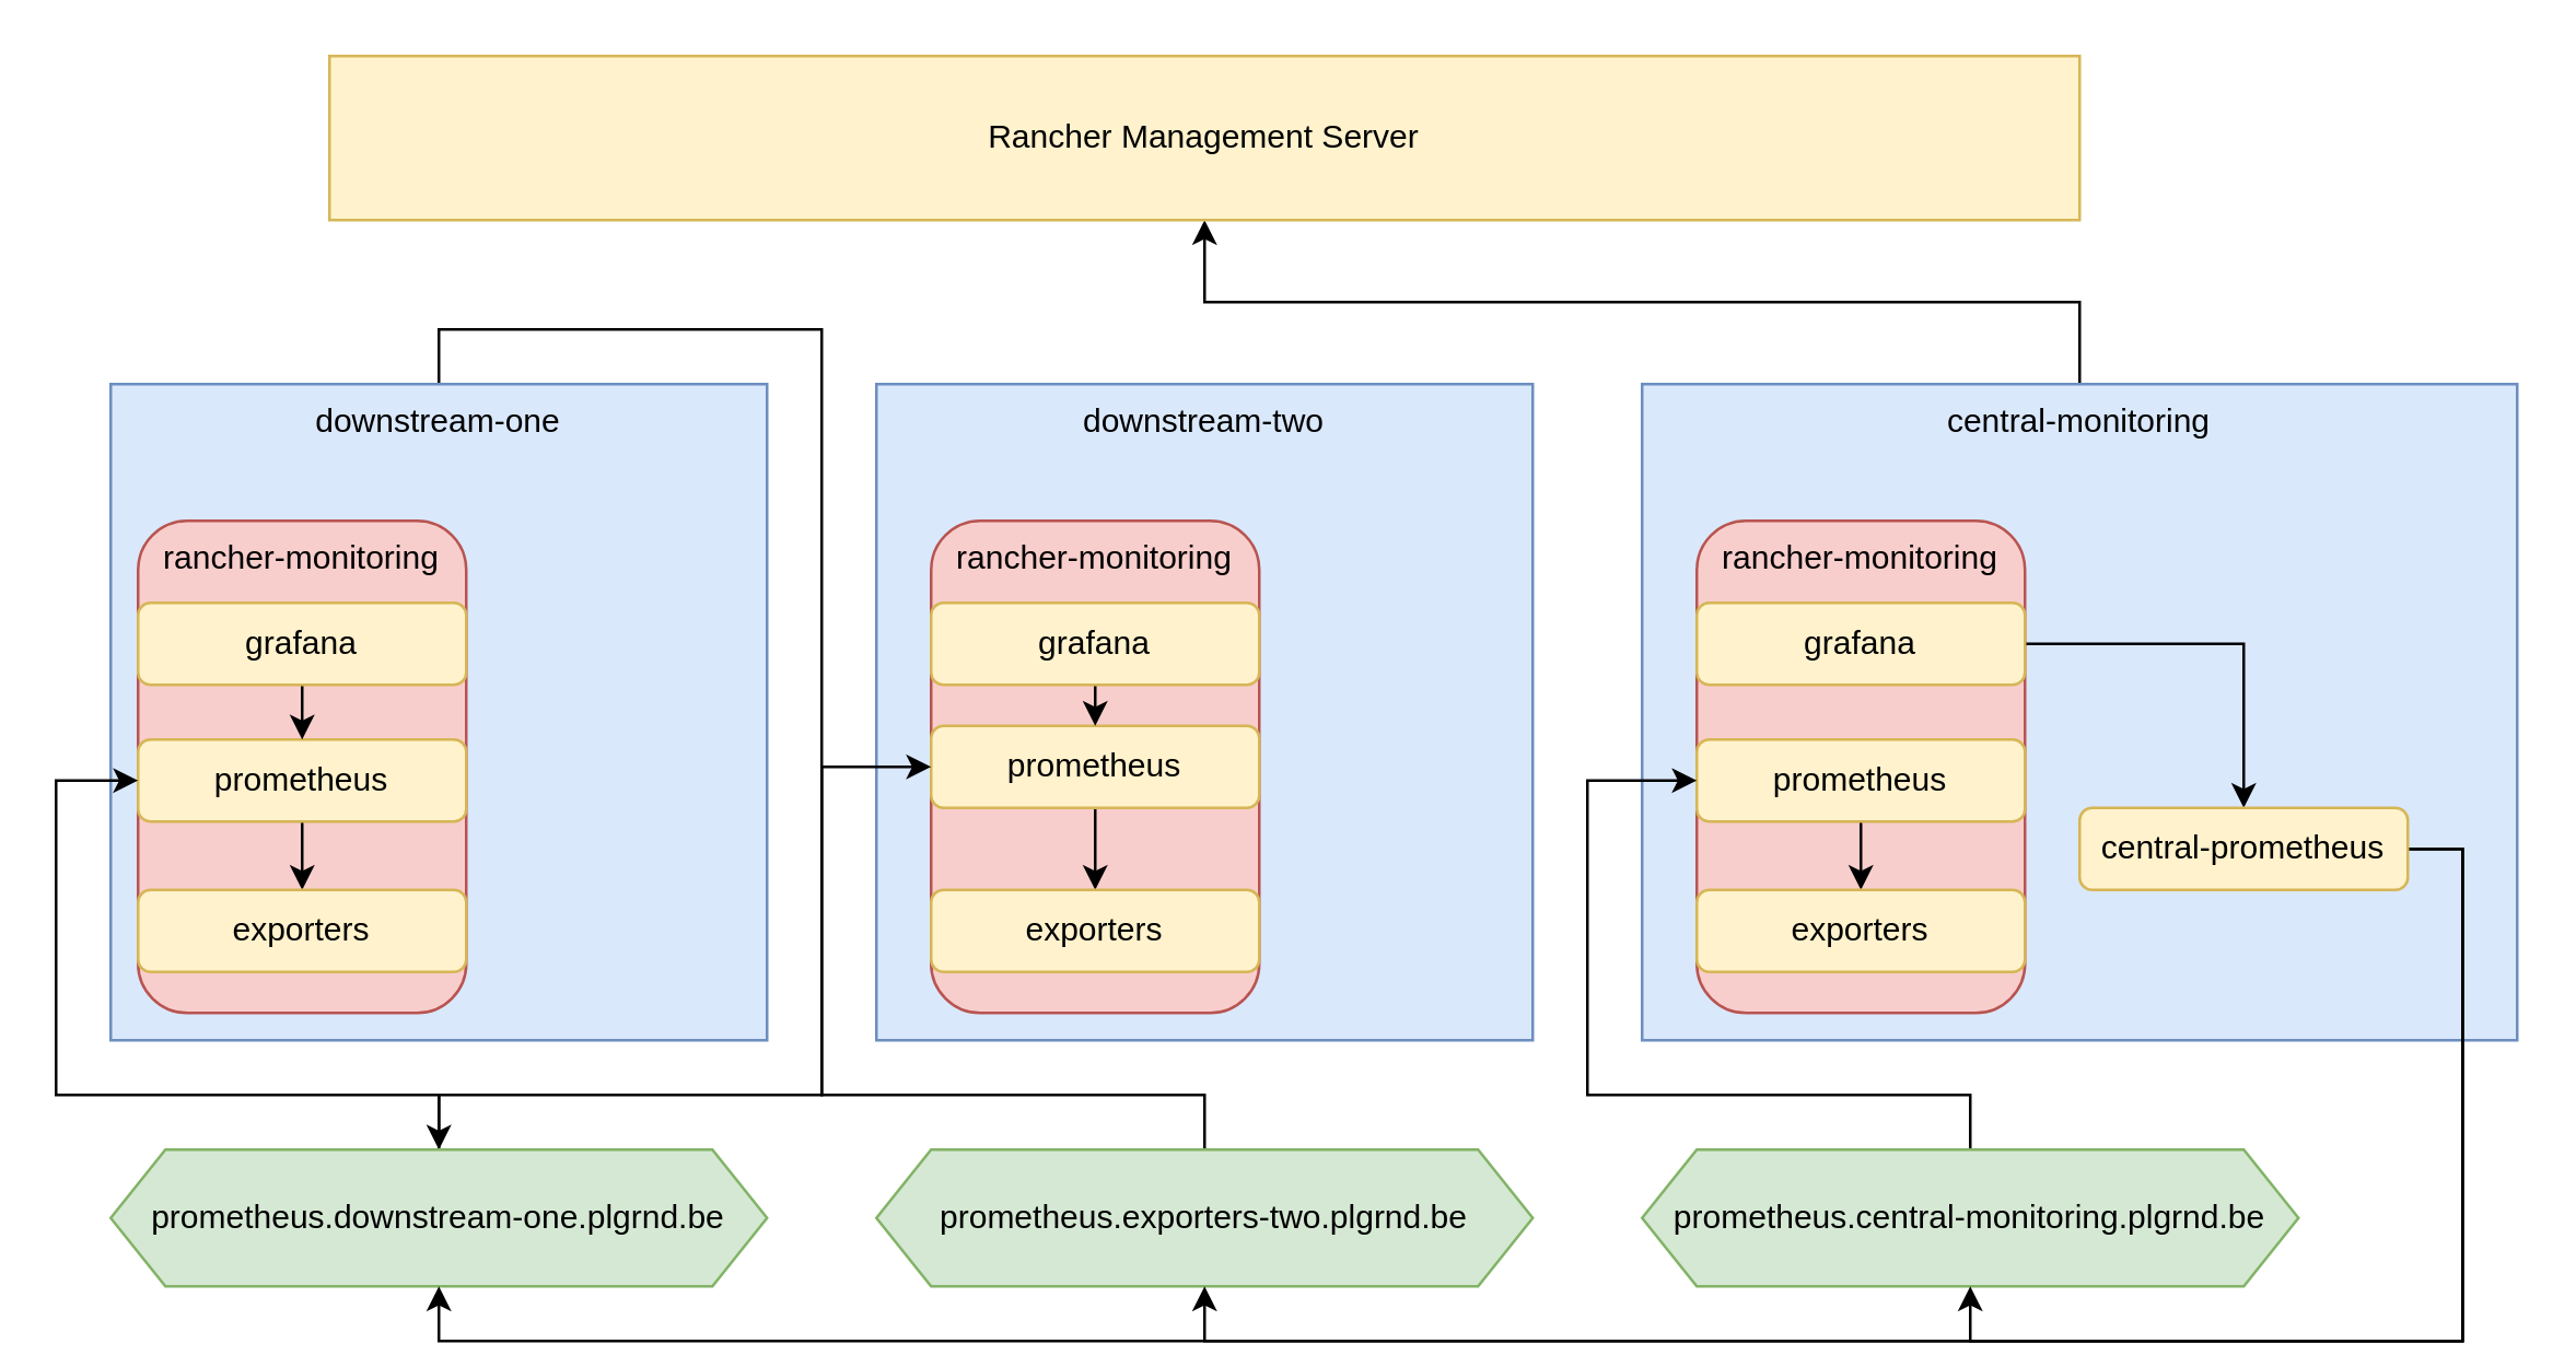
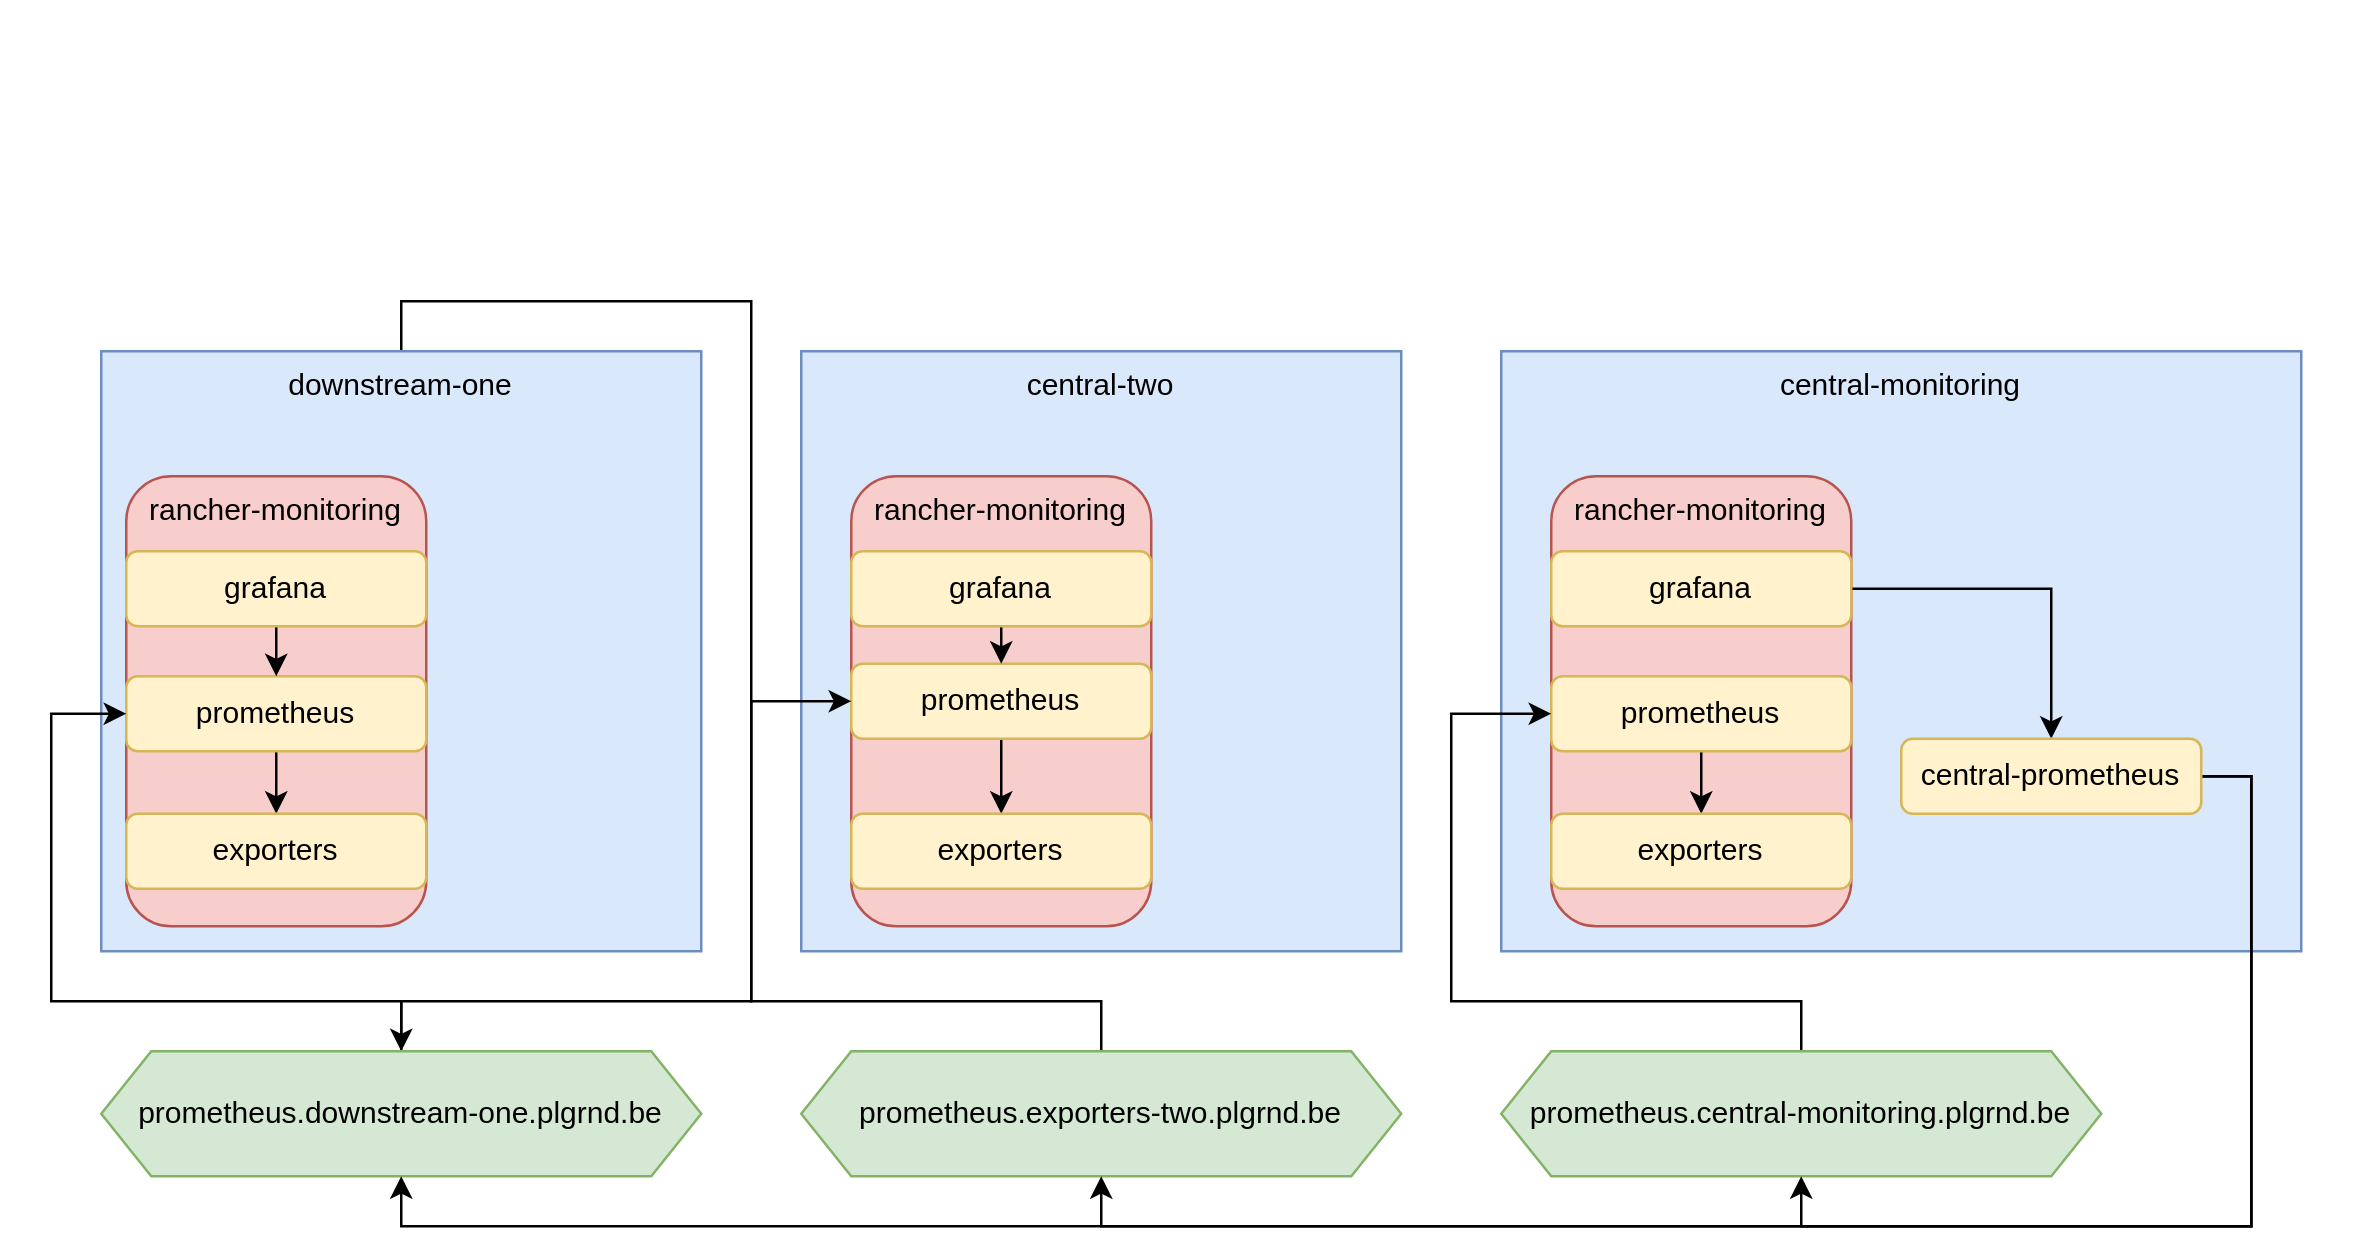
  <mxCell id="0" />
  <mxCell id="1" parent="0" />
  <mxCell id="2" style="edgeStyle=orthogonalEdgeStyle;rounded=0;orthogonalLoop=1;jettySize=auto;html=1;exitX=0.5;exitY=0;exitDx=0;exitDy=0;" edge="1" parent="1" source="3" target="23"><mxGeometry relative="1" as="geometry" /></mxCell>
  <mxCell id="3" value="downstream-one" style="whiteSpace=wrap;html=1;aspect=fixed;verticalAlign=top;fillColor=#dae8fc;strokeColor=#6c8ebf;" vertex="1" parent="1"><mxGeometry x="40" y="140" width="240" height="240" as="geometry" /></mxCell>
- <mxCell id="4" value="downstream-two" style="whiteSpace=wrap;html=1;aspect=fixed;verticalAlign=top;fillColor=#dae8fc;strokeColor=#6c8ebf;" vertex="1" parent="1"><mxGeometry x="320" y="140" width="240" height="240" as="geometry" /></mxCell>
- <mxCell id="5" style="edgeStyle=orthogonalEdgeStyle;rounded=0;orthogonalLoop=1;jettySize=auto;html=1;exitX=0.5;exitY=0;exitDx=0;exitDy=0;entryX=0.5;entryY=1;entryDx=0;entryDy=0;" edge="1" parent="1" source="6" target="35"><mxGeometry relative="1" as="geometry"><mxPoint x="420" y="80" as="targetPoint" /></mxGeometry></mxCell>
+ <mxCell id="4" value="central-two" style="whiteSpace=wrap;html=1;aspect=fixed;verticalAlign=top;fillColor=#dae8fc;strokeColor=#6c8ebf;" vertex="1" parent="1"><mxGeometry x="320" y="140" width="240" height="240" as="geometry" /></mxCell>
  <mxCell id="6" value="central-monitoring" style="whiteSpace=wrap;html=1;verticalAlign=top;fillColor=#dae8fc;strokeColor=#6c8ebf;" vertex="1" parent="1"><mxGeometry x="600" y="140" width="320" height="240" as="geometry" /></mxCell>
  <mxCell id="7" value="rancher-monitoring" style="rounded=1;whiteSpace=wrap;html=1;verticalAlign=top;fillColor=#f8cecc;strokeColor=#b85450;" vertex="1" parent="1"><mxGeometry x="50" y="190" width="120" height="180" as="geometry" /></mxCell>
  <mxCell id="8" value="rancher-monitoring" style="rounded=1;whiteSpace=wrap;html=1;verticalAlign=top;fillColor=#f8cecc;strokeColor=#b85450;" vertex="1" parent="1"><mxGeometry x="340" y="190" width="120" height="180" as="geometry" /></mxCell>
  <mxCell id="9" value="rancher-monitoring" style="rounded=1;whiteSpace=wrap;html=1;verticalAlign=top;fillColor=#f8cecc;strokeColor=#b85450;" vertex="1" parent="1"><mxGeometry x="620" y="190" width="120" height="180" as="geometry" /></mxCell>
  <mxCell id="10" style="edgeStyle=orthogonalEdgeStyle;rounded=0;orthogonalLoop=1;jettySize=auto;html=1;exitX=0.5;exitY=1;exitDx=0;exitDy=0;entryX=0.5;entryY=0;entryDx=0;entryDy=0;" edge="1" parent="1" source="11" target="34"><mxGeometry relative="1" as="geometry" /></mxCell>
  <mxCell id="11" value="prometheus" style="rounded=1;whiteSpace=wrap;html=1;fillColor=#fff2cc;strokeColor=#d6b656;" vertex="1" parent="1"><mxGeometry x="50" y="270" width="120" height="30" as="geometry" /></mxCell>
  <mxCell id="12" style="edgeStyle=orthogonalEdgeStyle;rounded=0;orthogonalLoop=1;jettySize=auto;html=1;exitX=0.5;exitY=1;exitDx=0;exitDy=0;entryX=0.5;entryY=0;entryDx=0;entryDy=0;" edge="1" parent="1" source="13" target="33"><mxGeometry relative="1" as="geometry" /></mxCell>
  <mxCell id="13" value="prometheus" style="rounded=1;whiteSpace=wrap;html=1;fillColor=#fff2cc;strokeColor=#d6b656;" vertex="1" parent="1"><mxGeometry x="340" y="265" width="120" height="30" as="geometry" /></mxCell>
  <mxCell id="14" style="edgeStyle=orthogonalEdgeStyle;rounded=0;orthogonalLoop=1;jettySize=auto;html=1;exitX=0.5;exitY=1;exitDx=0;exitDy=0;entryX=0.5;entryY=0;entryDx=0;entryDy=0;" edge="1" parent="1" source="15" target="32"><mxGeometry relative="1" as="geometry" /></mxCell>
  <mxCell id="15" value="prometheus" style="rounded=1;whiteSpace=wrap;html=1;fillColor=#fff2cc;strokeColor=#d6b656;" vertex="1" parent="1"><mxGeometry x="620" y="270" width="120" height="30" as="geometry" /></mxCell>
  <mxCell id="16" style="edgeStyle=orthogonalEdgeStyle;rounded=0;orthogonalLoop=1;jettySize=auto;html=1;exitX=1;exitY=0.5;exitDx=0;exitDy=0;entryX=0.5;entryY=0;entryDx=0;entryDy=0;" edge="1" parent="1" source="17" target="31"><mxGeometry relative="1" as="geometry" /></mxCell>
  <mxCell id="17" value="grafana" style="rounded=1;whiteSpace=wrap;html=1;fillColor=#fff2cc;strokeColor=#d6b656;" vertex="1" parent="1"><mxGeometry x="620" y="220" width="120" height="30" as="geometry" /></mxCell>
  <mxCell id="18" style="edgeStyle=orthogonalEdgeStyle;rounded=0;orthogonalLoop=1;jettySize=auto;html=1;exitX=0.5;exitY=1;exitDx=0;exitDy=0;entryX=0.5;entryY=0;entryDx=0;entryDy=0;" edge="1" parent="1" source="19" target="13"><mxGeometry relative="1" as="geometry" /></mxCell>
  <mxCell id="19" value="grafana" style="rounded=1;whiteSpace=wrap;html=1;fillColor=#fff2cc;strokeColor=#d6b656;" vertex="1" parent="1"><mxGeometry x="340" y="220" width="120" height="30" as="geometry" /></mxCell>
  <mxCell id="20" style="edgeStyle=orthogonalEdgeStyle;rounded=0;orthogonalLoop=1;jettySize=auto;html=1;exitX=0.5;exitY=1;exitDx=0;exitDy=0;entryX=0.5;entryY=0;entryDx=0;entryDy=0;" edge="1" parent="1" source="21" target="11"><mxGeometry relative="1" as="geometry" /></mxCell>
  <mxCell id="21" value="grafana" style="rounded=1;whiteSpace=wrap;html=1;fillColor=#fff2cc;strokeColor=#d6b656;" vertex="1" parent="1"><mxGeometry x="50" y="220" width="120" height="30" as="geometry" /></mxCell>
  <mxCell id="22" style="edgeStyle=orthogonalEdgeStyle;rounded=0;orthogonalLoop=1;jettySize=auto;html=1;entryX=0;entryY=0.5;entryDx=0;entryDy=0;" edge="1" parent="1" source="23" target="11"><mxGeometry relative="1" as="geometry"><Array as="points"><mxPoint x="160" y="400" /><mxPoint x="20" y="400" /><mxPoint x="20" y="285" /></Array></mxGeometry></mxCell>
  <mxCell id="23" value="prometheus.downstream-one.plgrnd.be" style="shape=hexagon;perimeter=hexagonPerimeter2;whiteSpace=wrap;html=1;fixedSize=1;fillColor=#d5e8d4;strokeColor=#82b366;" vertex="1" parent="1"><mxGeometry x="40" y="420" width="240" height="50" as="geometry" /></mxCell>
  <mxCell id="24" style="edgeStyle=orthogonalEdgeStyle;rounded=0;orthogonalLoop=1;jettySize=auto;html=1;entryX=0;entryY=0.5;entryDx=0;entryDy=0;" edge="1" parent="1" source="25" target="13"><mxGeometry relative="1" as="geometry"><Array as="points"><mxPoint x="440" y="400" /><mxPoint x="300" y="400" /><mxPoint x="300" y="280" /></Array></mxGeometry></mxCell>
  <mxCell id="25" value="prometheus.exporters-two.plgrnd.be" style="shape=hexagon;perimeter=hexagonPerimeter2;whiteSpace=wrap;html=1;fixedSize=1;fillColor=#d5e8d4;strokeColor=#82b366;" vertex="1" parent="1"><mxGeometry x="320" y="420" width="240" height="50" as="geometry" /></mxCell>
  <mxCell id="26" style="edgeStyle=orthogonalEdgeStyle;rounded=0;orthogonalLoop=1;jettySize=auto;html=1;exitX=0.5;exitY=0;exitDx=0;exitDy=0;entryX=0;entryY=0.5;entryDx=0;entryDy=0;" edge="1" parent="1" source="27" target="15"><mxGeometry relative="1" as="geometry"><Array as="points"><mxPoint x="720" y="400" /><mxPoint x="580" y="400" /><mxPoint x="580" y="285" /></Array></mxGeometry></mxCell>
  <mxCell id="27" value="prometheus.central-monitoring.plgrnd.be" style="shape=hexagon;perimeter=hexagonPerimeter2;whiteSpace=wrap;html=1;fixedSize=1;fillColor=#d5e8d4;strokeColor=#82b366;" vertex="1" parent="1"><mxGeometry x="600" y="420" width="240" height="50" as="geometry" /></mxCell>
  <mxCell id="28" style="edgeStyle=orthogonalEdgeStyle;rounded=0;orthogonalLoop=1;jettySize=auto;html=1;exitX=1;exitY=0.5;exitDx=0;exitDy=0;entryX=0.5;entryY=1;entryDx=0;entryDy=0;" edge="1" parent="1" source="31" target="27"><mxGeometry relative="1" as="geometry" /></mxCell>
  <mxCell id="29" style="edgeStyle=orthogonalEdgeStyle;rounded=0;orthogonalLoop=1;jettySize=auto;html=1;exitX=1;exitY=0.5;exitDx=0;exitDy=0;entryX=0.5;entryY=1;entryDx=0;entryDy=0;" edge="1" parent="1" source="31" target="25"><mxGeometry relative="1" as="geometry" /></mxCell>
  <mxCell id="30" style="edgeStyle=orthogonalEdgeStyle;rounded=0;orthogonalLoop=1;jettySize=auto;html=1;exitX=1;exitY=0.5;exitDx=0;exitDy=0;entryX=0.5;entryY=1;entryDx=0;entryDy=0;" edge="1" parent="1" source="31" target="23"><mxGeometry relative="1" as="geometry" /></mxCell>
  <mxCell id="31" value="central-prometheus" style="rounded=1;whiteSpace=wrap;html=1;fillColor=#fff2cc;strokeColor=#d6b656;" vertex="1" parent="1"><mxGeometry x="760" y="295" width="120" height="30" as="geometry" /></mxCell>
  <mxCell id="32" value="exporters" style="rounded=1;whiteSpace=wrap;html=1;fillColor=#fff2cc;strokeColor=#d6b656;" vertex="1" parent="1"><mxGeometry x="620" y="325" width="120" height="30" as="geometry" /></mxCell>
  <mxCell id="33" value="exporters" style="rounded=1;whiteSpace=wrap;html=1;fillColor=#fff2cc;strokeColor=#d6b656;" vertex="1" parent="1"><mxGeometry x="340" y="325" width="120" height="30" as="geometry" /></mxCell>
  <mxCell id="34" value="exporters" style="rounded=1;whiteSpace=wrap;html=1;fillColor=#fff2cc;strokeColor=#d6b656;" vertex="1" parent="1"><mxGeometry x="50" y="325" width="120" height="30" as="geometry" /></mxCell>
- <mxCell id="35" value="Rancher Management Server" style="rounded=0;whiteSpace=wrap;html=1;fillColor=#fff2cc;strokeColor=#d6b656;" vertex="1" parent="1"><mxGeometry x="120" y="20" width="640" height="60" as="geometry" /></mxCell>
